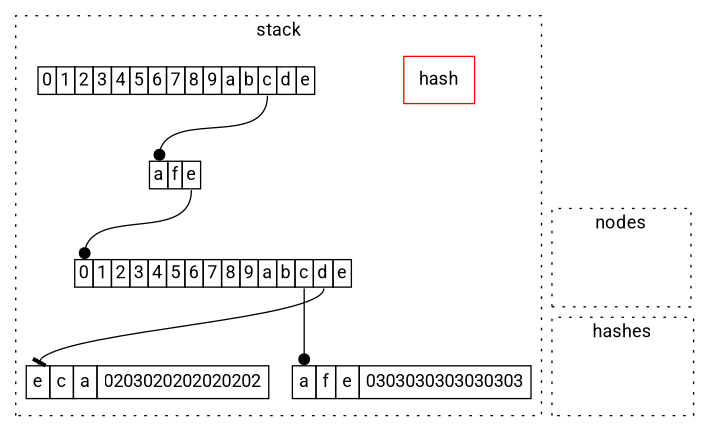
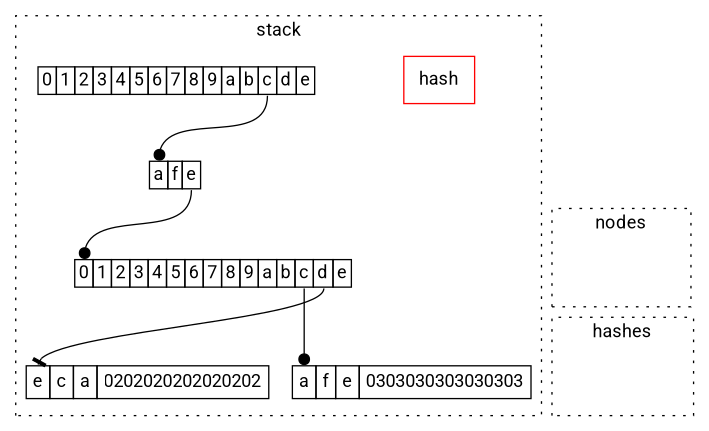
  digraph {
    fontname=Roboto
    node [shape=none fontname=Roboto]
    edge [headport=0 arrowhead=dot fontname=Roboto]
    hash [shape=box color=red]
    n2 [label=<<table border="0" cellborder="1" cellspacing="0"><tr><td port="0">0</td><td port="1">1</td><td port="2">2</td><td port="3">3</td><td port="4">4</td><td port="5">5</td><td port="6">6</td><td port="7">7</td><td port="8">8</td><td port="9">9</td><td port="10">a</td><td port="11">b</td><td port="12">c</td><td port="13">d</td><td port="14">e</td></tr></table>>]
    n3 [label=<<table border="0" cellspacing="0" cellborder="1"><tr><td port="0">a</td><td port="1">f</td><td port="2">e</td></tr></table>>]
    n4 [label=<<table border="0" cellborder="1" cellspacing="0"><tr><td port="0">0</td><td port="1">1</td><td port="2">2</td><td port="3">3</td><td port="4">4</td><td port="5">5</td><td port="6">6</td><td port="7">7</td><td port="8">8</td><td port="9">9</td><td port="10">a</td><td port="11">b</td><td port="12">c</td><td port="13">d</td><td port="14">e</td></tr></table>>]
    n5 [label=<<table border="0" cellborder="1" cellspacing="0" cellpadding="4"><tr><td port="0">a</td><td port="1">f</td><td port="2">e</td><td>0303030303030303</td></tr></table>> margin=0]
-   n6 [label=<<table border="0" cellborder="1" cellspacing="0" cellpadding="4"><tr><td port="0">e</td><td port="1">c</td><td port="2">a</td><td>0203020202020202</td></tr></table>> margin=0]
+   n6 [label=<<table border="0" cellborder="1" cellspacing="0" cellpadding="4"><tr><td port="0">e</td><td port="1">c</td><td port="2">a</td><td>0202020202020202</td></tr></table>> margin=0]
    holdmybeer [shape=box style=invis]
    holdmyhash [shape=box style=invis]
    subgraph cluster_1 {
      label=stack
      style=dotted
      hash
      n2
      n3
      n4
      n5
      n6
    }
    subgraph cluster_2 {
      label=nodes
      style=dotted
      holdmybeer
    }
    subgraph cluster_3 {
      label=hashes
      style=dotted
      holdmyhash
    }
    n2 -> n3 [tailport=12]
    n3 -> n4 [tailport=2]
    n4 -> n5 [tailport=12]
    n4 -> n6 [tailport=13 arrowhead=tee]
    holdmybeer -> n5 [style=invis headport="" arrowhead=""]
    holdmybeer -> holdmyhash [style=invis headport="" arrowhead=""]
  }
